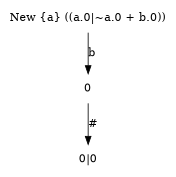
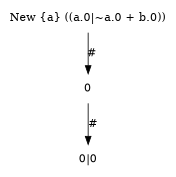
  digraph {
    node [color=white shape=box]
    n1 [label="0|0"]
    n2 [label="New {a} ((a.0|~a.0 + b.0))"]
    n3 [label=0]
-   n2 -> n3 [label=b]
+   n2 -> n3 [label="#"]
    n3 -> n1 [label="#"]
  }
